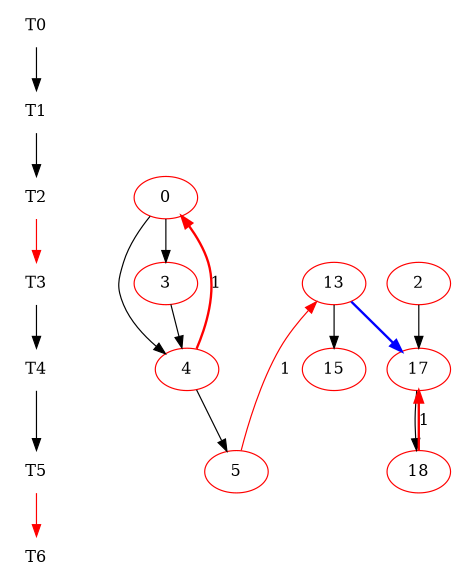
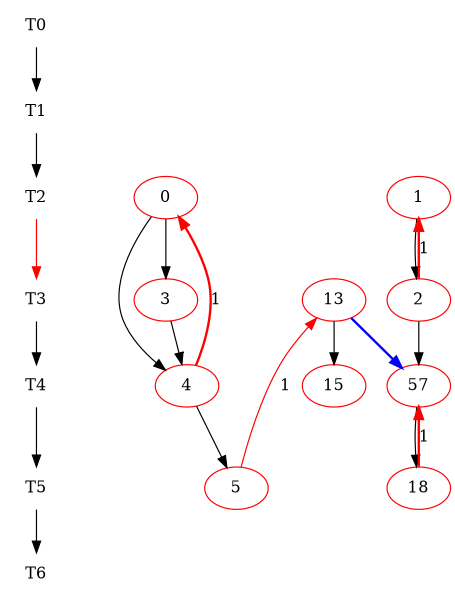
  digraph {
    node [color=red]
    T0 [shape=plaintext color=""]
    T1 [shape=plaintext color=""]
    T2 [shape=plaintext color=""]
    T3 [shape=plaintext color=""]
    T4 [shape=plaintext color=""]
    T5 [shape=plaintext color=""]
    T6 [shape=plaintext color=""]
    0
+   1
    2
    3
    13
    4
    15
-   17
+   17 [label=57]
    5
    18
    subgraph sub_1 {
      T0
      T1
      T2
      T3
      T4
      T5
      T6
    }
    subgraph sub_2 {
      rank=source
      T0
    }
    subgraph sub_3 {
      rank=same
    }
    subgraph sub_4 {
      rank=same
    }
    subgraph sub_5 {
      rank=same
      T2
      0
+     1
    }
    subgraph sub_6 {
      rank=same
      T3
      2
      3
      13
    }
    subgraph sub_7 {
      rank=same
      T4
      4
      15
      17
    }
    subgraph sub_8 {
      rank=same
      T5
      5
      18
    }
    subgraph sub_9 {
      rank=same
    }
    T0 -> T1
    T1 -> T2
    T2 -> T3 [color=red]
    T3 -> T4
    T4 -> T5
-   T5 -> T6 [color=red]
+   T5 -> T6
    0 -> 3
    0 -> 4
+   1 -> 2
+   2 -> 1 [color=red label=1 style=bold]
    2 -> 17
    3 -> 4
    13 -> 15
    13 -> 17 [color=blue style=bold]
    4 -> 0 [color=red label=1 style=bold]
    4 -> 5
    17 -> 18
    5 -> 13 [color=red label=1 style=solid]
    18 -> 17 [color=red label=1 style=bold]
  }
